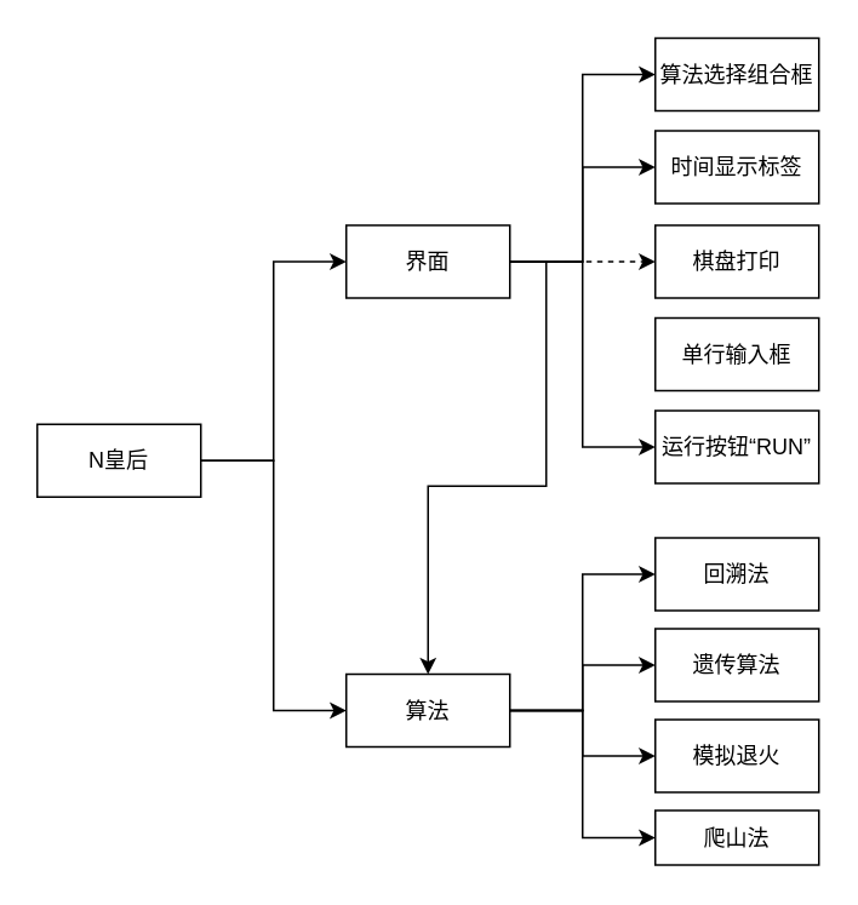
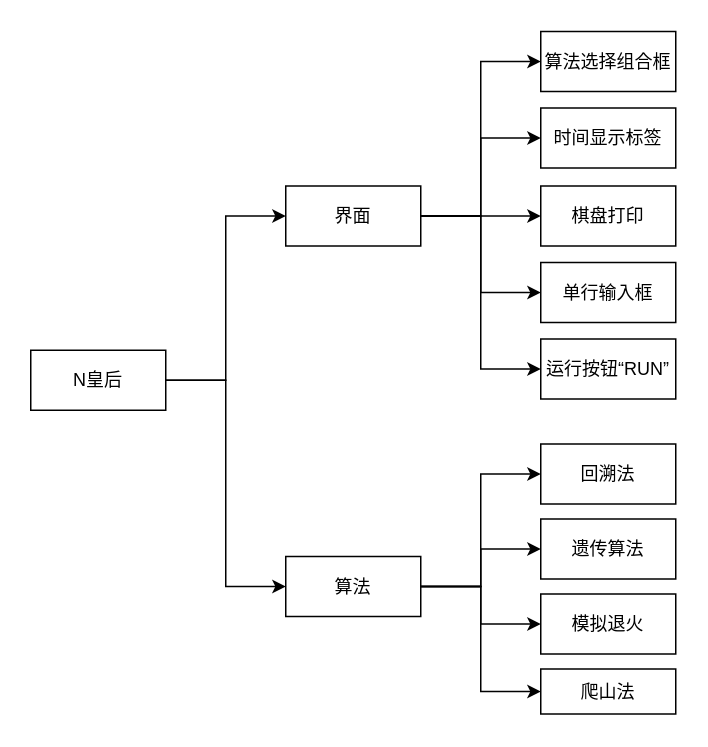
  <mxCell id="0" />
  <mxCell id="1" parent="0" />
  <mxCell id="2" style="edgeStyle=orthogonalEdgeStyle;rounded=0;orthogonalLoop=1;jettySize=auto;html=1;exitX=1;exitY=0.5;exitDx=0;exitDy=0;entryX=0;entryY=0.5;entryDx=0;entryDy=0;" edge="1" parent="1" source="4" target="10"><mxGeometry relative="1" as="geometry" /></mxCell>
  <mxCell id="3" style="edgeStyle=orthogonalEdgeStyle;rounded=0;orthogonalLoop=1;jettySize=auto;html=1;exitX=1;exitY=0.5;exitDx=0;exitDy=0;entryX=0;entryY=0.5;entryDx=0;entryDy=0;" edge="1" parent="1" source="4" target="15"><mxGeometry relative="1" as="geometry" /></mxCell>
  <mxCell id="4" value="N皇后" style="rounded=0;whiteSpace=wrap;html=1;" vertex="1" parent="1"><mxGeometry x="20" y="233" width="90" height="40" as="geometry" /></mxCell>
  <mxCell id="5" style="edgeStyle=orthogonalEdgeStyle;rounded=0;orthogonalLoop=1;jettySize=auto;html=1;exitX=1;exitY=0.5;exitDx=0;exitDy=0;entryX=0;entryY=0.5;entryDx=0;entryDy=0;" edge="1" parent="1" source="10" target="16"><mxGeometry relative="1" as="geometry" /></mxCell>
  <mxCell id="6" style="edgeStyle=orthogonalEdgeStyle;rounded=0;orthogonalLoop=1;jettySize=auto;html=1;exitX=1;exitY=0.5;exitDx=0;exitDy=0;entryX=0;entryY=0.5;entryDx=0;entryDy=0;" edge="1" parent="1" source="10" target="17"><mxGeometry relative="1" as="geometry" /></mxCell>
- <mxCell id="7" style="edgeStyle=orthogonalEdgeStyle;rounded=0;orthogonalLoop=1;jettySize=auto;html=1;exitX=1;exitY=0.5;exitDx=0;exitDy=0;" edge="1" parent="1" source="10" target="15"><mxGeometry relative="1" as="geometry" /></mxCell>
+ <mxCell id="7" style="edgeStyle=orthogonalEdgeStyle;rounded=0;orthogonalLoop=1;jettySize=auto;html=1;exitX=1;exitY=0.5;exitDx=0;exitDy=0;entryX=0;entryY=0.5;entryDx=0;entryDy=0;" edge="1" parent="1" source="10" target="18"><mxGeometry relative="1" as="geometry" /></mxCell>
  <mxCell id="8" style="edgeStyle=orthogonalEdgeStyle;rounded=0;orthogonalLoop=1;jettySize=auto;html=1;exitX=1;exitY=0.5;exitDx=0;exitDy=0;entryX=0;entryY=0.5;entryDx=0;entryDy=0;" edge="1" parent="1" source="10" target="19"><mxGeometry relative="1" as="geometry" /></mxCell>
- <mxCell id="9" style="edgeStyle=orthogonalEdgeStyle;rounded=0;orthogonalLoop=1;jettySize=auto;html=1;exitX=1;exitY=0.5;exitDx=0;exitDy=0;entryX=0;entryY=0.5;entryDx=0;entryDy=0;dashed=1;" edge="1" parent="1" source="10" target="24"><mxGeometry relative="1" as="geometry" /></mxCell>
+ <mxCell id="9" style="edgeStyle=orthogonalEdgeStyle;rounded=0;orthogonalLoop=1;jettySize=auto;html=1;exitX=1;exitY=0.5;exitDx=0;exitDy=0;entryX=0;entryY=0.5;entryDx=0;entryDy=0;" edge="1" parent="1" source="10" target="24"><mxGeometry relative="1" as="geometry" /></mxCell>
  <mxCell id="10" value="界面" style="rounded=0;whiteSpace=wrap;html=1;" vertex="1" parent="1"><mxGeometry x="190" y="123.5" width="90" height="40" as="geometry" /></mxCell>
  <mxCell id="11" style="edgeStyle=orthogonalEdgeStyle;rounded=0;orthogonalLoop=1;jettySize=auto;html=1;exitX=1;exitY=0.5;exitDx=0;exitDy=0;entryX=0;entryY=0.5;entryDx=0;entryDy=0;" edge="1" parent="1" source="15" target="20"><mxGeometry relative="1" as="geometry" /></mxCell>
  <mxCell id="12" style="edgeStyle=orthogonalEdgeStyle;rounded=0;orthogonalLoop=1;jettySize=auto;html=1;exitX=1;exitY=0.5;exitDx=0;exitDy=0;entryX=0;entryY=0.5;entryDx=0;entryDy=0;" edge="1" parent="1" source="15" target="21"><mxGeometry relative="1" as="geometry" /></mxCell>
  <mxCell id="13" style="edgeStyle=orthogonalEdgeStyle;rounded=0;orthogonalLoop=1;jettySize=auto;html=1;exitX=1;exitY=0.5;exitDx=0;exitDy=0;entryX=0;entryY=0.5;entryDx=0;entryDy=0;" edge="1" parent="1" source="15" target="22"><mxGeometry relative="1" as="geometry" /></mxCell>
  <mxCell id="14" style="edgeStyle=orthogonalEdgeStyle;rounded=0;orthogonalLoop=1;jettySize=auto;html=1;exitX=1;exitY=0.5;exitDx=0;exitDy=0;entryX=0;entryY=0.5;entryDx=0;entryDy=0;" edge="1" parent="1" source="15" target="23"><mxGeometry relative="1" as="geometry" /></mxCell>
  <mxCell id="15" value="算法" style="rounded=0;whiteSpace=wrap;html=1;" vertex="1" parent="1"><mxGeometry x="190" y="370.5" width="90" height="40" as="geometry" /></mxCell>
  <mxCell id="16" value="算法选择组合框" style="rounded=0;whiteSpace=wrap;html=1;" vertex="1" parent="1"><mxGeometry x="360" y="20.5" width="90" height="40" as="geometry" /></mxCell>
  <mxCell id="17" value="时间显示标签" style="rounded=0;whiteSpace=wrap;html=1;" vertex="1" parent="1"><mxGeometry x="360" y="71.5" width="90" height="40" as="geometry" /></mxCell>
  <mxCell id="18" value="单行输入框" style="rounded=0;whiteSpace=wrap;html=1;" vertex="1" parent="1"><mxGeometry x="360" y="174.5" width="90" height="40" as="geometry" /></mxCell>
  <mxCell id="19" value="运行按钮“RUN”" style="rounded=0;whiteSpace=wrap;html=1;" vertex="1" parent="1"><mxGeometry x="360" y="225.5" width="90" height="40" as="geometry" /></mxCell>
  <mxCell id="20" value="回溯法" style="rounded=0;whiteSpace=wrap;html=1;" vertex="1" parent="1"><mxGeometry x="360" y="295.5" width="90" height="40" as="geometry" /></mxCell>
  <mxCell id="21" value="遗传算法" style="rounded=0;whiteSpace=wrap;html=1;" vertex="1" parent="1"><mxGeometry x="360" y="345.5" width="90" height="40" as="geometry" /></mxCell>
  <mxCell id="22" value="模拟退火" style="rounded=0;whiteSpace=wrap;html=1;" vertex="1" parent="1"><mxGeometry x="360" y="395.5" width="90" height="40" as="geometry" /></mxCell>
  <mxCell id="23" value="爬山法" style="rounded=0;whiteSpace=wrap;html=1;" vertex="1" parent="1"><mxGeometry x="360" y="445.5" width="90" height="30" as="geometry" /></mxCell>
  <mxCell id="24" value="棋盘打印" style="rounded=0;whiteSpace=wrap;html=1;" vertex="1" parent="1"><mxGeometry x="360" y="123.5" width="90" height="40" as="geometry" /></mxCell>
